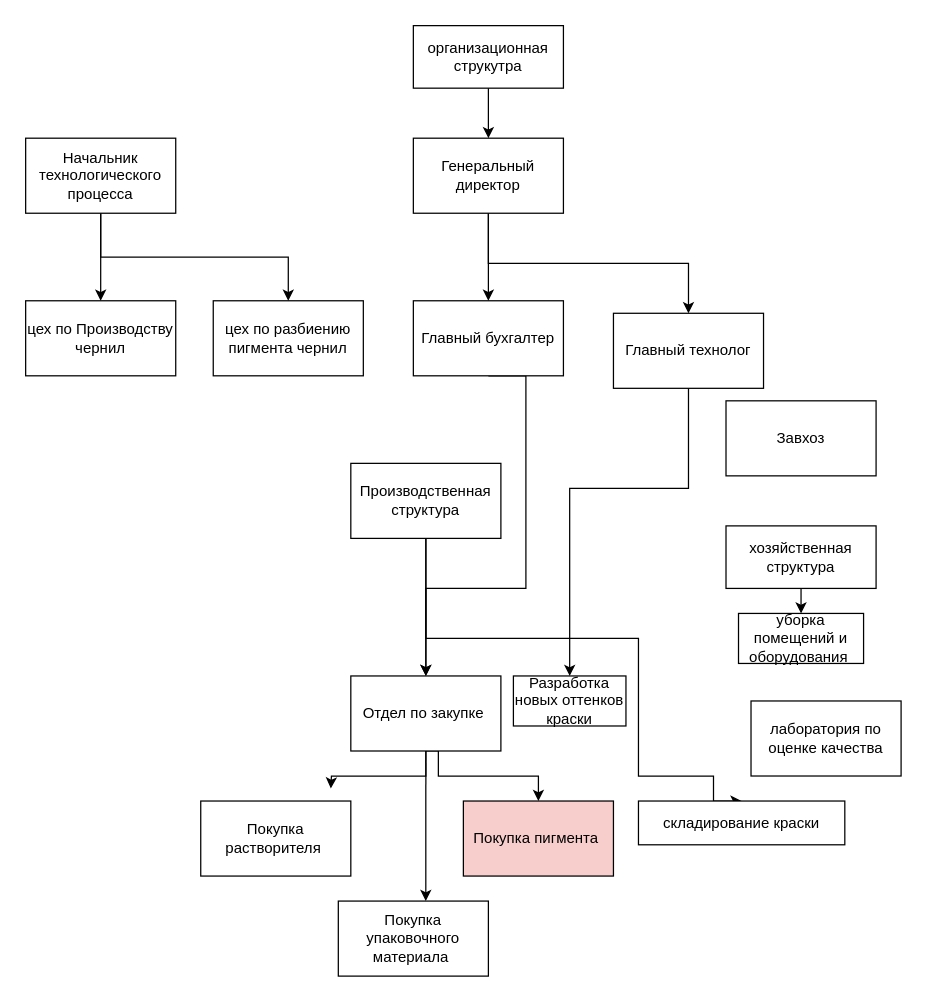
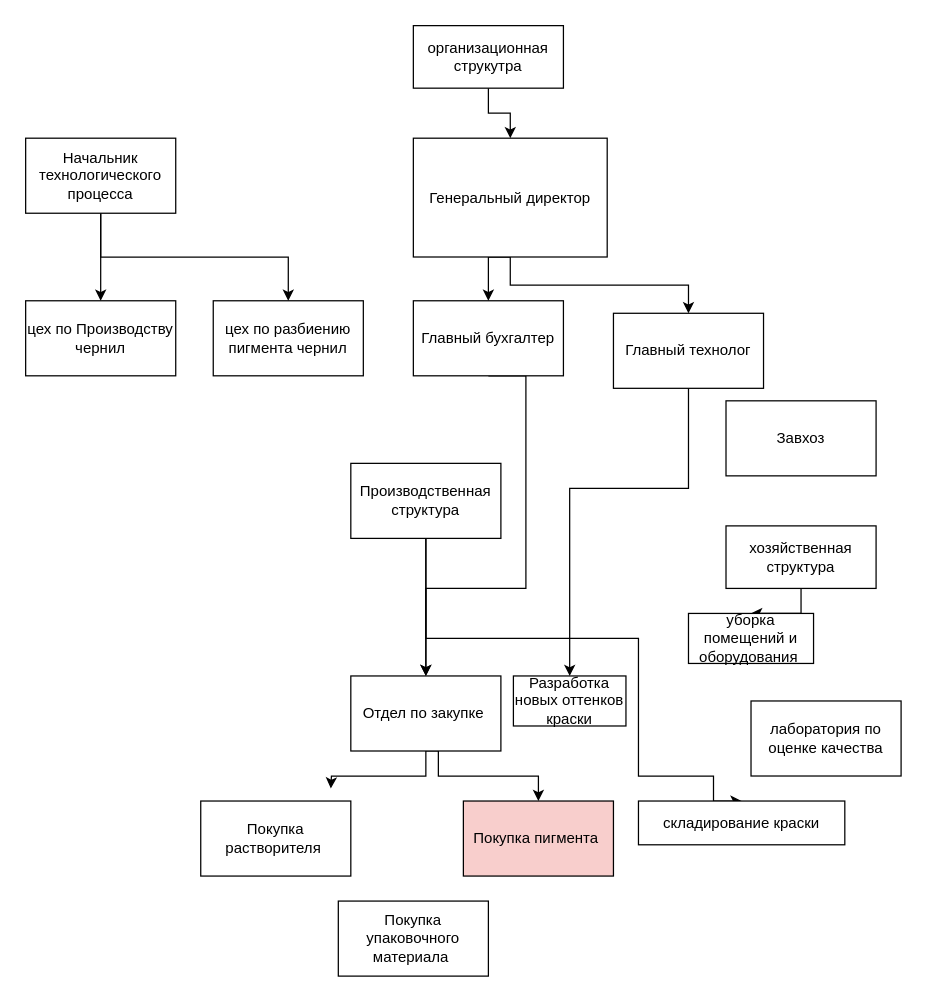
  <mxCell id="0" />
  <mxCell id="1" parent="0" />
  <mxCell id="2" value="цех по Производству чернил" style="rounded=0;whiteSpace=wrap;html=1;" vertex="1" parent="1"><mxGeometry x="20" width="120" height="60" as="geometry" y="240" /></mxCell>
  <mxCell id="3" style="edgeStyle=orthogonalEdgeStyle;rounded=0;orthogonalLoop=1;jettySize=auto;html=1;exitX=0.5;exitY=1;exitDx=0;exitDy=0;" edge="1" parent="1" source="6"><mxGeometry relative="1" as="geometry"><mxPoint x="264" y="630" as="targetPoint" /></mxGeometry></mxCell>
  <mxCell id="4" style="edgeStyle=orthogonalEdgeStyle;rounded=0;orthogonalLoop=1;jettySize=auto;html=1;exitX=0.5;exitY=1;exitDx=0;exitDy=0;" edge="1" parent="1" source="6" target="8"><mxGeometry relative="1" as="geometry"><Array as="points"><mxPoint x="350" y="620" /><mxPoint x="430" y="620" /></Array></mxGeometry></mxCell>
- <mxCell id="5" style="edgeStyle=orthogonalEdgeStyle;rounded=0;orthogonalLoop=1;jettySize=auto;html=1;exitX=0.5;exitY=1;exitDx=0;exitDy=0;entryX=0.583;entryY=0;entryDx=0;entryDy=0;entryPerimeter=0;" edge="1" parent="1" source="6" target="14"><mxGeometry relative="1" as="geometry" /></mxCell>
  <mxCell id="6" value="Отдел по закупке&amp;nbsp;" style="rounded=0;whiteSpace=wrap;html=1;" vertex="1" parent="1"><mxGeometry x="280" y="540" width="120" height="60" as="geometry" /></mxCell>
  <mxCell id="7" value="Покупка растворителя&amp;nbsp;" style="rounded=0;whiteSpace=wrap;html=1;" vertex="1" parent="1"><mxGeometry x="160" y="640" width="120" height="60" as="geometry" /></mxCell>
  <mxCell id="8" value="Покупка пигмента&amp;nbsp;" style="rounded=0;whiteSpace=wrap;html=1;fillColor=#f8cecc;" vertex="1" parent="1"><mxGeometry x="370" y="640" width="120" height="60" as="geometry" /></mxCell>
  <mxCell id="9" style="edgeStyle=orthogonalEdgeStyle;rounded=0;orthogonalLoop=1;jettySize=auto;html=1;exitX=0.5;exitY=1;exitDx=0;exitDy=0;entryX=0.5;entryY=0;entryDx=0;entryDy=0;" edge="1" parent="1" source="11" target="6"><mxGeometry relative="1" as="geometry" /></mxCell>
  <mxCell id="10" style="edgeStyle=orthogonalEdgeStyle;rounded=0;orthogonalLoop=1;jettySize=auto;html=1;exitX=0.5;exitY=1;exitDx=0;exitDy=0;entryX=0.5;entryY=0;entryDx=0;entryDy=0;" edge="1" parent="1" source="11" target="17"><mxGeometry relative="1" as="geometry"><mxPoint x="570" y="630" as="targetPoint" /><Array as="points"><mxPoint x="340" y="510" /><mxPoint x="510" y="510" /><mxPoint x="510" y="620" /><mxPoint x="570" y="620" /></Array></mxGeometry></mxCell>
  <mxCell id="11" value="&lt;span&gt;Производственная структура&lt;/span&gt;" style="rounded=0;whiteSpace=wrap;html=1;" vertex="1" parent="1"><mxGeometry x="280" y="370" width="120" height="60" as="geometry" /></mxCell>
  <mxCell id="12" style="edgeStyle=orthogonalEdgeStyle;rounded=0;orthogonalLoop=1;jettySize=auto;html=1;exitX=0.5;exitY=1;exitDx=0;exitDy=0;entryX=0.5;entryY=0;entryDx=0;entryDy=0;" edge="1" parent="1" source="13" target="25"><mxGeometry relative="1" as="geometry" /></mxCell>
  <mxCell id="13" value="хозяйственная структура" style="rounded=0;whiteSpace=wrap;html=1;" vertex="1" parent="1"><mxGeometry x="580" y="420" width="120" height="50" as="geometry" /></mxCell>
  <mxCell id="14" value="Покупка упаковочного материала&amp;nbsp;" style="rounded=0;whiteSpace=wrap;html=1;" vertex="1" parent="1"><mxGeometry x="270" y="720" width="120" height="60" as="geometry" /></mxCell>
  <mxCell id="15" style="edgeStyle=orthogonalEdgeStyle;rounded=0;orthogonalLoop=1;jettySize=auto;html=1;exitX=0.5;exitY=1;exitDx=0;exitDy=0;" edge="1" parent="1" source="16" target="22"><mxGeometry relative="1" as="geometry" /></mxCell>
  <mxCell id="16" value="организационная струкутра" style="rounded=0;whiteSpace=wrap;html=1;" vertex="1" parent="1"><mxGeometry x="330" y="20" width="120" height="50" as="geometry" /></mxCell>
  <mxCell id="17" value="складирование краски" style="rounded=0;whiteSpace=wrap;html=1;" vertex="1" parent="1"><mxGeometry x="510" y="640" width="165" height="35" as="geometry" /></mxCell>
  <mxCell id="18" style="edgeStyle=orthogonalEdgeStyle;rounded=0;orthogonalLoop=1;jettySize=auto;html=1;exitX=0.5;exitY=1;exitDx=0;exitDy=0;" edge="1" parent="1" source="19"><mxGeometry relative="1" as="geometry"><mxPoint x="340" y="540" as="targetPoint" /><Array as="points"><mxPoint x="420" y="300" /><mxPoint x="420" y="470" /><mxPoint x="340" y="470" /></Array></mxGeometry></mxCell>
  <mxCell id="19" value="Главный бухгалтер" style="rounded=0;whiteSpace=wrap;html=1;" vertex="1" parent="1"><mxGeometry x="330" width="120" height="60" as="geometry" y="240" /></mxCell>
  <mxCell id="20" style="edgeStyle=orthogonalEdgeStyle;rounded=0;orthogonalLoop=1;jettySize=auto;html=1;exitX=0.5;exitY=1;exitDx=0;exitDy=0;" edge="1" parent="1" source="22"><mxGeometry relative="1" as="geometry"><mxPoint x="390" as="targetPoint" y="240" /></mxGeometry></mxCell>
  <mxCell id="21" style="edgeStyle=orthogonalEdgeStyle;rounded=0;orthogonalLoop=1;jettySize=auto;html=1;exitX=0.5;exitY=1;exitDx=0;exitDy=0;" edge="1" parent="1" source="22" target="24"><mxGeometry relative="1" as="geometry" /></mxCell>
- <mxCell id="22" value="Генеральный директор" style="rounded=0;whiteSpace=wrap;html=1;" vertex="1" parent="1"><mxGeometry x="330" y="110" width="120" height="60" as="geometry" /></mxCell>
+ <mxCell id="22" value="Генеральный директор" style="rounded=0;whiteSpace=wrap;html=1;" vertex="1" parent="1"><mxGeometry x="330" y="110" width="155" height="95" as="geometry" /></mxCell>
  <mxCell id="23" style="edgeStyle=orthogonalEdgeStyle;rounded=0;orthogonalLoop=1;jettySize=auto;html=1;exitX=0.5;exitY=1;exitDx=0;exitDy=0;entryX=0.5;entryY=0;entryDx=0;entryDy=0;" edge="1" parent="1" source="24" target="26"><mxGeometry relative="1" as="geometry"><Array as="points"><mxPoint x="550" y="310" /><mxPoint x="550" y="390" /><mxPoint x="455" y="390" /></Array></mxGeometry></mxCell>
  <mxCell id="24" value="Главный технолог" style="rounded=0;whiteSpace=wrap;html=1;" vertex="1" parent="1"><mxGeometry x="490" y="250" width="120" height="60" as="geometry" /></mxCell>
- <mxCell id="25" value="уборка помещений и оборудования&amp;nbsp;" style="rounded=0;whiteSpace=wrap;html=1;" vertex="1" parent="1"><mxGeometry x="590" y="490" width="100" height="40" as="geometry" /></mxCell>
+ <mxCell id="25" value="уборка помещений и оборудования&amp;nbsp;" style="rounded=0;whiteSpace=wrap;html=1;" vertex="1" parent="1"><mxGeometry x="550" y="490" width="100" height="40" as="geometry" /></mxCell>
  <mxCell id="26" value="Разработка новых оттенков краски" style="rounded=0;whiteSpace=wrap;html=1;" vertex="1" parent="1"><mxGeometry x="410" y="540" width="90" height="40" as="geometry" /></mxCell>
  <mxCell id="27" value="лаборатория по оценке качества" style="rounded=0;whiteSpace=wrap;html=1;" vertex="1" parent="1"><mxGeometry x="600" y="560" width="120" height="60" as="geometry" /></mxCell>
  <mxCell id="28" value="цех по разбиению пигмента чернил" style="rounded=0;whiteSpace=wrap;html=1;" vertex="1" parent="1"><mxGeometry x="170" width="120" height="60" as="geometry" y="240" /></mxCell>
  <mxCell id="29" style="edgeStyle=orthogonalEdgeStyle;rounded=0;orthogonalLoop=1;jettySize=auto;html=1;exitX=0.5;exitY=1;exitDx=0;exitDy=0;entryX=0.5;entryY=0;entryDx=0;entryDy=0;" edge="1" parent="1" source="31" target="2"><mxGeometry relative="1" as="geometry" /></mxCell>
  <mxCell id="30" style="edgeStyle=orthogonalEdgeStyle;rounded=0;orthogonalLoop=1;jettySize=auto;html=1;exitX=0.5;exitY=1;exitDx=0;exitDy=0;" edge="1" parent="1" source="31" target="28"><mxGeometry relative="1" as="geometry" /></mxCell>
  <mxCell id="31" value="Начальник технологического процесса" style="rounded=0;whiteSpace=wrap;html=1;" vertex="1" parent="1"><mxGeometry x="20" y="110" width="120" height="60" as="geometry" /></mxCell>
  <mxCell id="32" value="Завхоз" style="rounded=0;whiteSpace=wrap;html=1;" vertex="1" parent="1"><mxGeometry x="580" y="320" width="120" height="60" as="geometry" /></mxCell>
